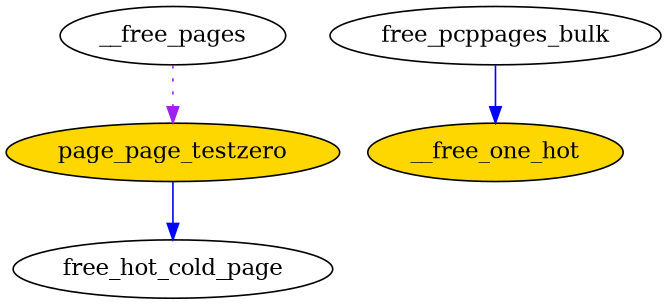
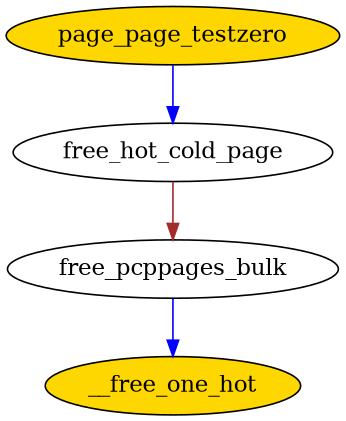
  digraph {
    node [fillcolor=white style=filled]
    edge [color=blue style=solid]
    n1 [fillcolor=gold label=page_page_testzero]
-   __free_pages
    free_hot_cold_page
    free_pcppages_bulk
    n5 [fillcolor=gold label=__free_one_hot]
    n1 -> free_hot_cold_page
-   __free_pages -> n1 [color=purple style=dotted]
+   free_hot_cold_page -> free_pcppages_bulk [color=brown]
    free_pcppages_bulk -> n5
  }
